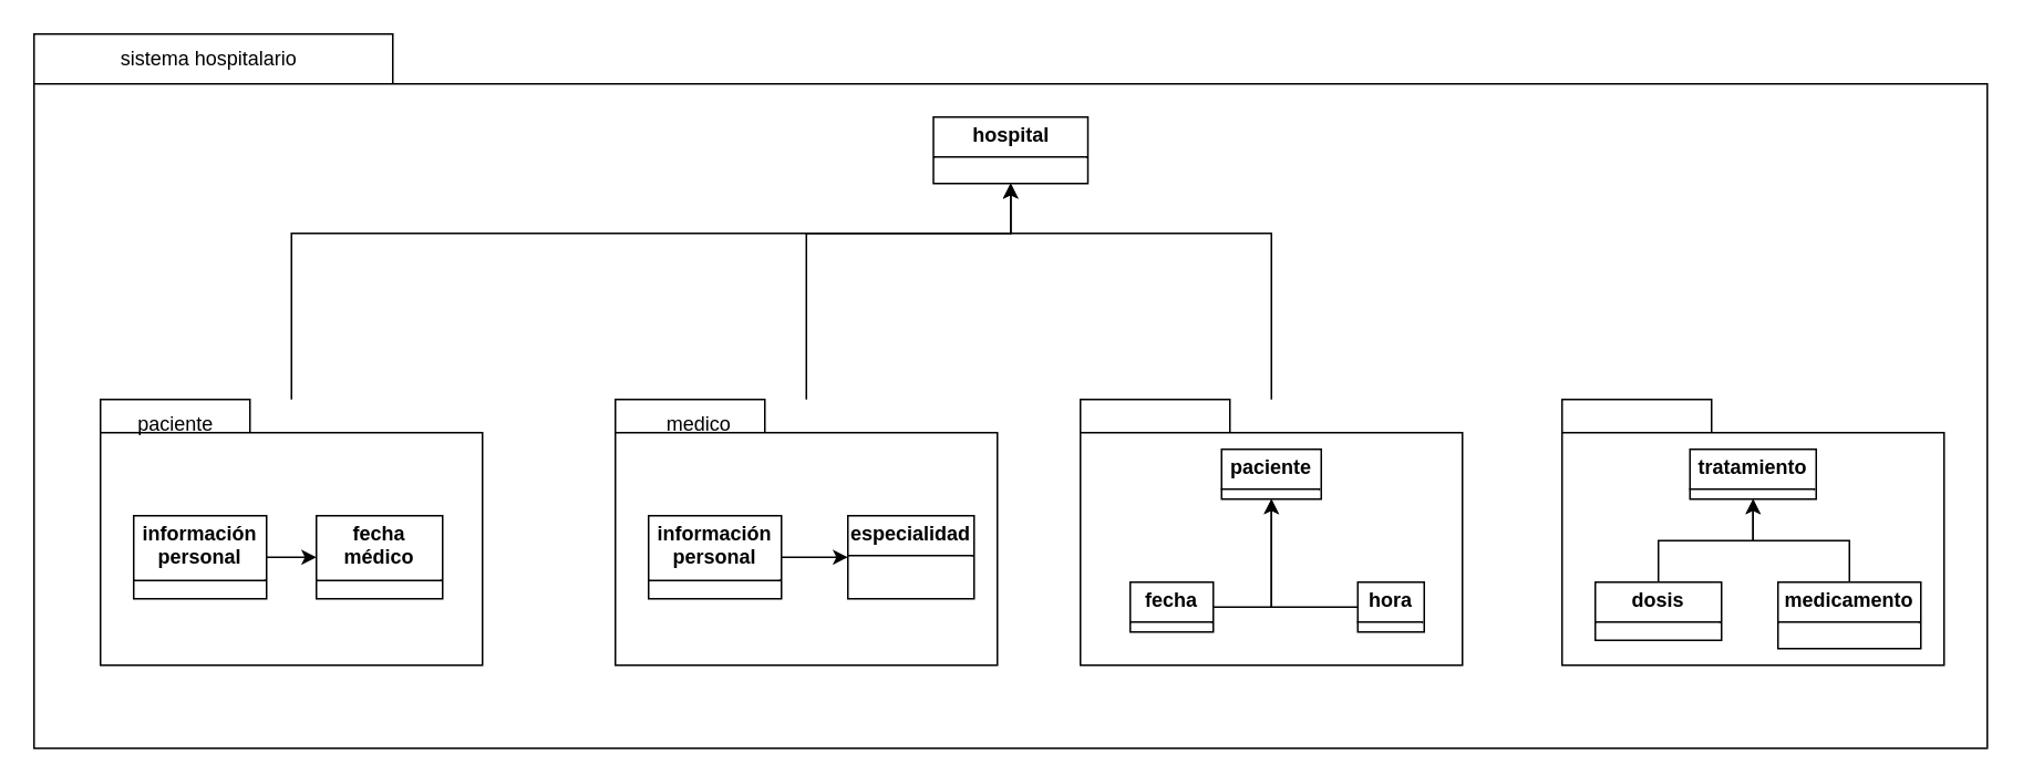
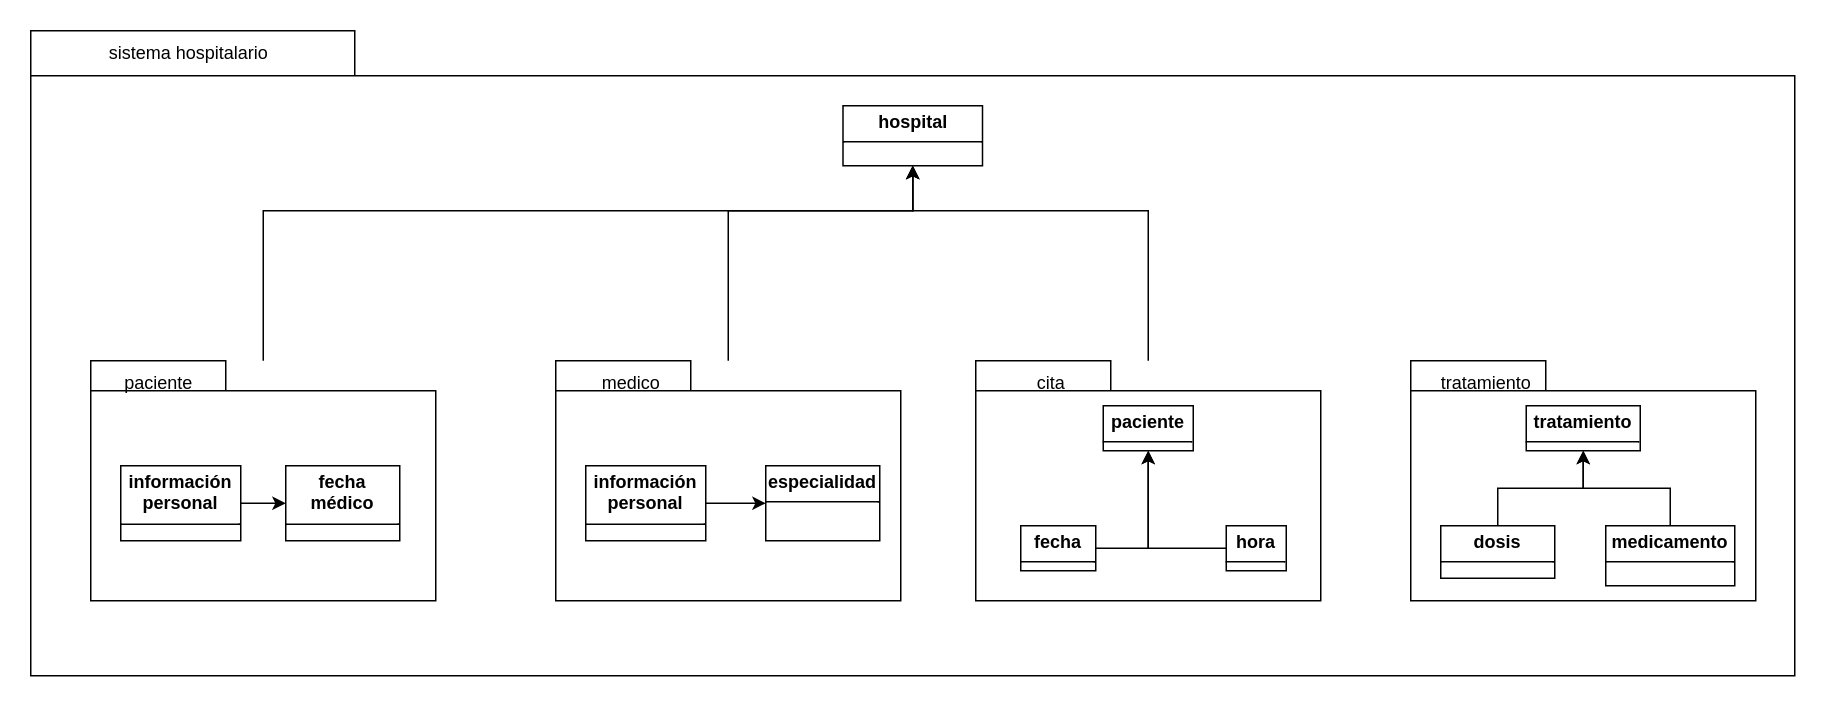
  <mxCell id="0" />
  <mxCell id="1" parent="0" />
  <mxCell id="2" value="" style="shape=folder;fontStyle=1;spacingTop=10;tabWidth=216;tabHeight=30;tabPosition=left;html=1;whiteSpace=wrap;" vertex="1" parent="1"><mxGeometry x="20" y="20" width="1176" height="430" as="geometry" /></mxCell>
  <mxCell id="3" value="sistema hospitalario" style="text;html=1;align=center;verticalAlign=middle;resizable=0;points=[];autosize=1;strokeColor=none;fillColor=none;" vertex="1" parent="1"><mxGeometry x="60" y="20" width="130" height="30" as="geometry" /></mxCell>
  <mxCell id="4" style="edgeStyle=orthogonalEdgeStyle;rounded=0;orthogonalLoop=1;jettySize=auto;html=1;" edge="1" parent="1" source="5" target="8"><mxGeometry relative="1" as="geometry"><Array as="points"><mxPoint x="175" y="140" /><mxPoint x="608" y="140" /></Array></mxGeometry></mxCell>
  <mxCell id="5" value="" style="shape=folder;fontStyle=1;spacingTop=10;tabWidth=90;tabHeight=20;tabPosition=left;html=1;whiteSpace=wrap;" vertex="1" parent="1"><mxGeometry x="60" y="240" width="230" height="160" as="geometry" /></mxCell>
  <mxCell id="6" value="" style="edgeStyle=orthogonalEdgeStyle;rounded=0;orthogonalLoop=1;jettySize=auto;html=1;" edge="1" parent="1" source="7" target="9"><mxGeometry relative="1" as="geometry" /></mxCell>
  <mxCell id="7" value="&lt;p style=&quot;margin:0px;margin-top:4px;text-align:center;&quot;&gt;&lt;b&gt;información personal&lt;/b&gt;&lt;/p&gt;&lt;hr size=&quot;1&quot; style=&quot;border-style:solid;&quot;&gt;&lt;p style=&quot;margin:0px;margin-left:4px;&quot;&gt;&lt;br&gt;&lt;/p&gt;" style="verticalAlign=top;align=left;overflow=fill;html=1;whiteSpace=wrap;" vertex="1" parent="1"><mxGeometry x="80" y="310" width="80" height="50" as="geometry" /></mxCell>
  <mxCell id="8" value="&lt;p style=&quot;margin:0px;margin-top:4px;text-align:center;&quot;&gt;&lt;b&gt;hospital&lt;/b&gt;&lt;/p&gt;&lt;hr size=&quot;1&quot; style=&quot;border-style:solid;&quot;&gt;&lt;p style=&quot;margin:0px;margin-left:4px;&quot;&gt;&lt;br&gt;&lt;/p&gt;" style="verticalAlign=top;align=left;overflow=fill;html=1;whiteSpace=wrap;" vertex="1" parent="1"><mxGeometry x="561.5" y="70" width="93" height="40" as="geometry" /></mxCell>
  <mxCell id="9" value="&lt;p style=&quot;margin:0px;margin-top:4px;text-align:center;&quot;&gt;&lt;b&gt;fecha médico&lt;/b&gt;&lt;/p&gt;&lt;hr size=&quot;1&quot; style=&quot;border-style:solid;&quot;&gt;&lt;p style=&quot;margin:0px;margin-left:4px;&quot;&gt;&lt;br&gt;&lt;/p&gt;" style="verticalAlign=top;align=left;overflow=fill;html=1;whiteSpace=wrap;" vertex="1" parent="1"><mxGeometry x="190" y="310" width="76" height="50" as="geometry" /></mxCell>
  <mxCell id="10" style="edgeStyle=orthogonalEdgeStyle;rounded=0;orthogonalLoop=1;jettySize=auto;html=1;entryX=0.5;entryY=1;entryDx=0;entryDy=0;" edge="1" parent="1" source="11" target="8"><mxGeometry relative="1" as="geometry"><Array as="points"><mxPoint x="485" y="140" /><mxPoint x="608" y="140" /></Array></mxGeometry></mxCell>
  <mxCell id="11" value="" style="shape=folder;fontStyle=1;spacingTop=10;tabWidth=90;tabHeight=20;tabPosition=left;html=1;whiteSpace=wrap;" vertex="1" parent="1"><mxGeometry x="370" y="240" width="230" height="160" as="geometry" /></mxCell>
  <mxCell id="12" style="edgeStyle=orthogonalEdgeStyle;rounded=0;orthogonalLoop=1;jettySize=auto;html=1;" edge="1" parent="1" source="13" target="14"><mxGeometry relative="1" as="geometry" /></mxCell>
  <mxCell id="13" value="&lt;p style=&quot;margin:0px;margin-top:4px;text-align:center;&quot;&gt;&lt;b&gt;información personal&lt;/b&gt;&lt;/p&gt;&lt;hr size=&quot;1&quot; style=&quot;border-style:solid;&quot;&gt;&lt;p style=&quot;margin:0px;margin-left:4px;&quot;&gt;&lt;br&gt;&lt;/p&gt;" style="verticalAlign=top;align=left;overflow=fill;html=1;whiteSpace=wrap;" vertex="1" parent="1"><mxGeometry x="390" y="310" width="80" height="50" as="geometry" /></mxCell>
  <mxCell id="14" value="&lt;p style=&quot;margin:0px;margin-top:4px;text-align:center;&quot;&gt;&lt;b&gt;especialidad&lt;/b&gt;&lt;/p&gt;&lt;hr size=&quot;1&quot; style=&quot;border-style:solid;&quot;&gt;&lt;p style=&quot;margin:0px;margin-left:4px;&quot;&gt;&lt;br&gt;&lt;/p&gt;" style="verticalAlign=top;align=left;overflow=fill;html=1;whiteSpace=wrap;" vertex="1" parent="1"><mxGeometry x="510" y="310" width="76" height="50" as="geometry" /></mxCell>
  <mxCell id="15" style="edgeStyle=orthogonalEdgeStyle;rounded=0;orthogonalLoop=1;jettySize=auto;html=1;entryX=0.5;entryY=1;entryDx=0;entryDy=0;" edge="1" parent="1" source="16" target="8"><mxGeometry relative="1" as="geometry"><Array as="points"><mxPoint x="765" y="140" /><mxPoint x="608" y="140" /></Array></mxGeometry></mxCell>
  <mxCell id="16" value="" style="shape=folder;fontStyle=1;spacingTop=10;tabWidth=90;tabHeight=20;tabPosition=left;html=1;whiteSpace=wrap;" vertex="1" parent="1"><mxGeometry x="650" y="240" width="230" height="160" as="geometry" /></mxCell>
  <mxCell id="17" style="edgeStyle=orthogonalEdgeStyle;rounded=0;orthogonalLoop=1;jettySize=auto;html=1;entryX=0.5;entryY=1;entryDx=0;entryDy=0;" edge="1" parent="1" source="18" target="21"><mxGeometry relative="1" as="geometry" /></mxCell>
  <mxCell id="18" value="&lt;p style=&quot;margin:0px;margin-top:4px;text-align:center;&quot;&gt;&lt;b&gt;fecha&lt;/b&gt;&lt;/p&gt;&lt;hr size=&quot;1&quot; style=&quot;border-style:solid;&quot;&gt;&lt;p style=&quot;margin:0px;margin-left:4px;&quot;&gt;&lt;br&gt;&lt;/p&gt;" style="verticalAlign=top;align=left;overflow=fill;html=1;whiteSpace=wrap;" vertex="1" parent="1"><mxGeometry x="680" y="350" width="50" height="30" as="geometry" /></mxCell>
  <mxCell id="19" style="edgeStyle=orthogonalEdgeStyle;rounded=0;orthogonalLoop=1;jettySize=auto;html=1;" edge="1" parent="1" source="20" target="21"><mxGeometry relative="1" as="geometry" /></mxCell>
  <mxCell id="20" value="&lt;p style=&quot;margin:0px;margin-top:4px;text-align:center;&quot;&gt;&lt;b&gt;hora&lt;/b&gt;&lt;/p&gt;&lt;hr size=&quot;1&quot; style=&quot;border-style:solid;&quot;&gt;&lt;p style=&quot;margin:0px;margin-left:4px;&quot;&gt;&lt;br&gt;&lt;/p&gt;" style="verticalAlign=top;align=left;overflow=fill;html=1;whiteSpace=wrap;" vertex="1" parent="1"><mxGeometry x="817" y="350" width="40" height="30" as="geometry" /></mxCell>
  <mxCell id="21" value="&lt;p style=&quot;margin:0px;margin-top:4px;text-align:center;&quot;&gt;&lt;b&gt;paciente&lt;/b&gt;&lt;/p&gt;&lt;hr size=&quot;1&quot; style=&quot;border-style:solid;&quot;&gt;&lt;p style=&quot;margin:0px;margin-left:4px;&quot;&gt;&lt;br&gt;&lt;/p&gt;" style="verticalAlign=top;align=left;overflow=fill;html=1;whiteSpace=wrap;" vertex="1" parent="1"><mxGeometry x="735" y="270" width="60" height="30" as="geometry" /></mxCell>
  <mxCell id="22" value="" style="shape=folder;fontStyle=1;spacingTop=10;tabWidth=90;tabHeight=20;tabPosition=left;html=1;whiteSpace=wrap;" vertex="1" parent="1"><mxGeometry x="940" y="240" width="230" height="160" as="geometry" /></mxCell>
  <mxCell id="23" value="&lt;p style=&quot;margin:0px;margin-top:4px;text-align:center;&quot;&gt;&lt;b&gt;tratamiento&lt;/b&gt;&lt;span style=&quot;color: rgba(0, 0, 0, 0); font-family: monospace; font-size: 0px; text-wrap: nowrap; background-color: initial; text-align: left;&quot;&gt;%3CmxGraphModel%3E%3Croot%3E%3CmxCell%20id%3D%220%22%2F%3E%3CmxCell%20id%3D%221%22%20parent%3D%220%22%2F%3E%3CmxCell%20id%3D%222%22%20value%3D%22%26lt%3Bp%20style%3D%26quot%3Bmargin%3A0px%3Bmargin-top%3A4px%3Btext-align%3Acenter%3B%26quot%3B%26gt%3B%26lt%3Bb%26gt%3Bespecialidad%26lt%3B%2Fb%26gt%3B%26lt%3B%2Fp%26gt%3B%26lt%3Bhr%20size%3D%26quot%3B1%26quot%3B%20style%3D%26quot%3Bborder-style%3Asolid%3B%26quot%3B%26gt%3B%26lt%3Bp%20style%3D%26quot%3Bmargin%3A0px%3Bmargin-left%3A4px%3B%26quot%3B%26gt%3B%26lt%3Bbr%26gt%3B%26lt%3B%2Fp%26gt%3B%22%20style%3D%22verticalAlign%3Dtop%3Balign%3Dleft%3Boverflow%3Dfill%3Bhtml%3D1%3BwhiteSpace%3Dwrap%3B%22%20vertex%3D%221%22%20parent%3D%221%22%3E%3CmxGeometry%20x%3D%22520%22%20y%3D%22320%22%20width%3D%2276%22%20height%3D%2250%22%20as%3D%22geometry%22%2F%3E%3C%2FmxCell%3E%3C%2Froot%3E%3C%2FmxGraphModel%3E&lt;/span&gt;&lt;/p&gt;&lt;hr size=&quot;1&quot; style=&quot;border-style:solid;&quot;&gt;&lt;p style=&quot;margin:0px;margin-left:4px;&quot;&gt;&lt;br&gt;&lt;/p&gt;" style="verticalAlign=top;align=left;overflow=fill;html=1;whiteSpace=wrap;" vertex="1" parent="1"><mxGeometry x="1017" y="270" width="76" height="30" as="geometry" /></mxCell>
  <mxCell id="24" style="edgeStyle=orthogonalEdgeStyle;rounded=0;orthogonalLoop=1;jettySize=auto;html=1;entryX=0.5;entryY=1;entryDx=0;entryDy=0;" edge="1" parent="1" source="25" target="23"><mxGeometry relative="1" as="geometry" /></mxCell>
  <mxCell id="25" value="&lt;p style=&quot;margin:0px;margin-top:4px;text-align:center;&quot;&gt;&lt;b&gt;medicamento&lt;/b&gt;&lt;/p&gt;&lt;hr size=&quot;1&quot; style=&quot;border-style:solid;&quot;&gt;&lt;p style=&quot;margin:0px;margin-left:4px;&quot;&gt;&lt;br&gt;&lt;/p&gt;" style="verticalAlign=top;align=left;overflow=fill;html=1;whiteSpace=wrap;" vertex="1" parent="1"><mxGeometry x="1070" y="350" width="86" height="40" as="geometry" /></mxCell>
  <mxCell id="26" style="edgeStyle=orthogonalEdgeStyle;rounded=0;orthogonalLoop=1;jettySize=auto;html=1;" edge="1" parent="1" source="27" target="23"><mxGeometry relative="1" as="geometry" /></mxCell>
  <mxCell id="27" value="&lt;p style=&quot;margin:0px;margin-top:4px;text-align:center;&quot;&gt;&lt;b&gt;dosis&lt;/b&gt;&lt;/p&gt;&lt;hr size=&quot;1&quot; style=&quot;border-style:solid;&quot;&gt;&lt;p style=&quot;margin:0px;margin-left:4px;&quot;&gt;&lt;br&gt;&lt;/p&gt;" style="verticalAlign=top;align=left;overflow=fill;html=1;whiteSpace=wrap;" vertex="1" parent="1"><mxGeometry x="960" y="350" width="76" height="35" as="geometry" /></mxCell>
  <mxCell id="28" value="paciente" style="text;html=1;align=center;verticalAlign=middle;resizable=0;points=[];autosize=1;strokeColor=none;fillColor=none;" vertex="1" parent="1"><mxGeometry x="70" y="240" width="70" height="30" as="geometry" /></mxCell>
  <mxCell id="29" value="medico" style="text;html=1;align=center;verticalAlign=middle;resizable=0;points=[];autosize=1;strokeColor=none;fillColor=none;" vertex="1" parent="1"><mxGeometry x="390" y="240" width="60" height="30" as="geometry" /></mxCell>
+ <mxCell id="30" value="cita" style="text;html=1;align=center;verticalAlign=middle;resizable=0;points=[];autosize=1;strokeColor=none;fillColor=none;" vertex="1" parent="1"><mxGeometry x="680" y="240" width="40" height="30" as="geometry" /></mxCell>
+ <mxCell id="31" value="tratamiento" style="text;html=1;align=center;verticalAlign=middle;resizable=0;points=[];autosize=1;strokeColor=none;fillColor=none;" vertex="1" parent="1"><mxGeometry x="950" y="240" width="80" height="30" as="geometry" /></mxCell>
